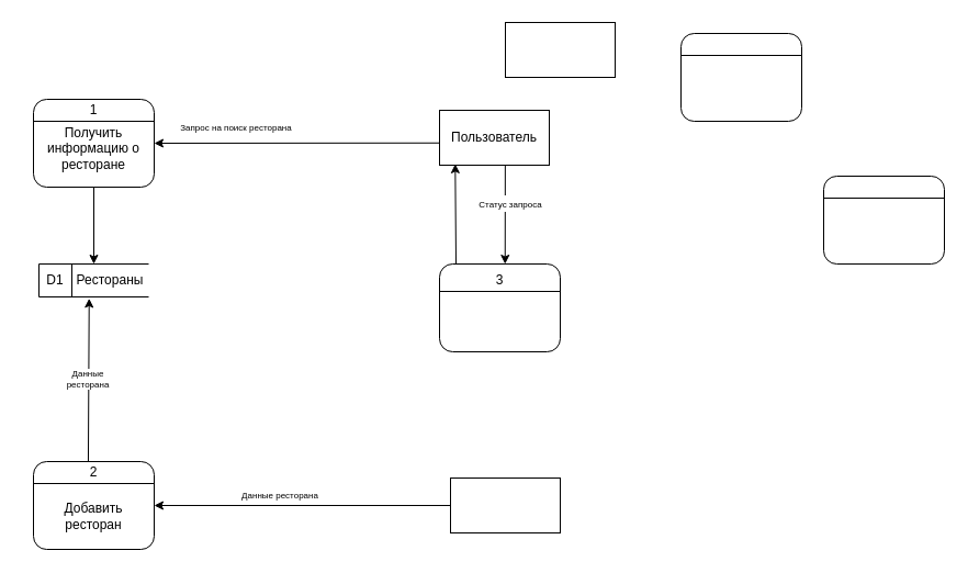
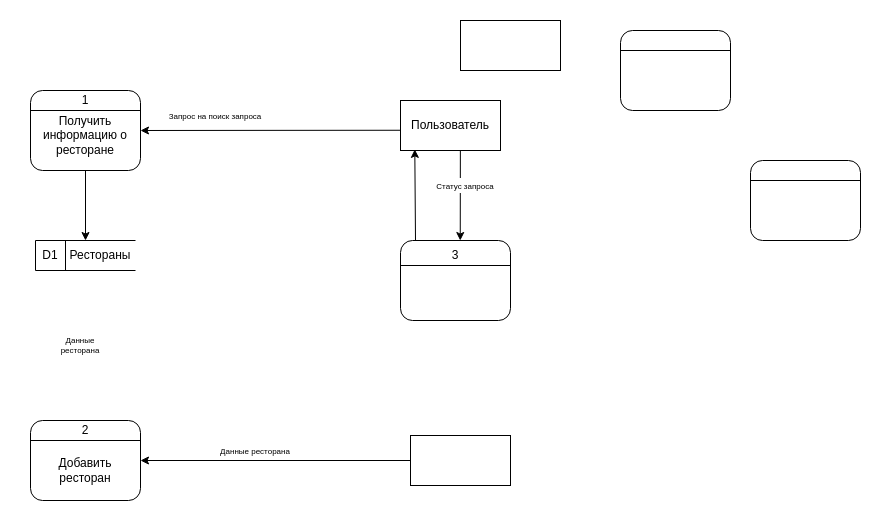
  <mxCell id="0" />
  <mxCell id="1" parent="0" />
  <mxCell id="2" value="" style="html=1;dashed=0;whiteSpace=wrap;" vertex="1" parent="1"><mxGeometry x="400" y="100" width="100" height="50" as="geometry" /></mxCell>
  <mxCell id="3" value="" style="html=1;dashed=0;whiteSpace=wrap;" vertex="1" parent="1"><mxGeometry x="410" y="435" width="100" height="50" as="geometry" /></mxCell>
  <mxCell id="4" value="" style="html=1;dashed=0;whiteSpace=wrap;" vertex="1" parent="1"><mxGeometry x="460" y="20" width="100" height="50" as="geometry" /></mxCell>
  <mxCell id="5" value="Пользователь" style="text;html=1;align=center;verticalAlign=middle;whiteSpace=wrap;rounded=0;" vertex="1" parent="1"><mxGeometry x="410" y="110" width="80" height="30" as="geometry" /></mxCell>
  <mxCell id="6" value="" style="rounded=1;whiteSpace=wrap;html=1;" vertex="1" parent="1"><mxGeometry x="30" y="90" width="110" height="80" as="geometry" /></mxCell>
  <mxCell id="7" value="" style="endArrow=none;html=1;rounded=0;exitX=0;exitY=0.25;exitDx=0;exitDy=0;entryX=1;entryY=0.25;entryDx=0;entryDy=0;" edge="1" parent="1" source="6" target="6"><mxGeometry width="50" height="50" relative="1" as="geometry"><mxPoint x="300" y="310" as="sourcePoint" /><mxPoint x="350" y="260" as="targetPoint" /></mxGeometry></mxCell>
  <mxCell id="8" value="" style="rounded=1;whiteSpace=wrap;html=1;" vertex="1" parent="1"><mxGeometry x="620" y="30" width="110" height="80" as="geometry" /></mxCell>
  <mxCell id="9" value="" style="endArrow=none;html=1;rounded=0;exitX=0;exitY=0.25;exitDx=0;exitDy=0;entryX=1;entryY=0.25;entryDx=0;entryDy=0;" edge="1" parent="1" source="8" target="8"><mxGeometry width="50" height="50" relative="1" as="geometry"><mxPoint x="890" y="250" as="sourcePoint" /><mxPoint x="940" y="200" as="targetPoint" /></mxGeometry></mxCell>
  <mxCell id="10" value="" style="rounded=1;whiteSpace=wrap;html=1;" vertex="1" parent="1"><mxGeometry x="30" y="420" width="110" height="80" as="geometry" /></mxCell>
  <mxCell id="11" value="" style="endArrow=none;html=1;rounded=0;exitX=0;exitY=0.25;exitDx=0;exitDy=0;entryX=1;entryY=0.25;entryDx=0;entryDy=0;" edge="1" parent="1" source="10" target="10"><mxGeometry width="50" height="50" relative="1" as="geometry"><mxPoint x="-290" y="690" as="sourcePoint" /><mxPoint x="-240" y="640" as="targetPoint" /></mxGeometry></mxCell>
  <mxCell id="12" value="" style="rounded=1;whiteSpace=wrap;html=1;" vertex="1" parent="1"><mxGeometry x="400" y="240" width="110" height="80" as="geometry" /></mxCell>
  <mxCell id="13" value="" style="endArrow=none;html=1;rounded=0;exitX=0;exitY=0.25;exitDx=0;exitDy=0;entryX=1;entryY=0.25;entryDx=0;entryDy=0;" edge="1" parent="1"><mxGeometry width="50" height="50" relative="1" as="geometry"><mxPoint x="400" y="265" as="sourcePoint" /><mxPoint x="510" y="265" as="targetPoint" /></mxGeometry></mxCell>
  <mxCell id="14" value="" style="rounded=1;whiteSpace=wrap;html=1;" vertex="1" parent="1"><mxGeometry x="750" y="160" width="110" height="80" as="geometry" /></mxCell>
  <mxCell id="15" value="" style="endArrow=none;html=1;rounded=0;exitX=0;exitY=0.25;exitDx=0;exitDy=0;entryX=1;entryY=0.25;entryDx=0;entryDy=0;" edge="1" parent="1" source="14" target="14"><mxGeometry width="50" height="50" relative="1" as="geometry"><mxPoint x="1110" y="170" as="sourcePoint" /><mxPoint x="1160" y="120" as="targetPoint" /></mxGeometry></mxCell>
  <mxCell id="16" value="Получить информацию о ресторане" style="text;html=1;align=center;verticalAlign=middle;whiteSpace=wrap;rounded=0;" vertex="1" parent="1"><mxGeometry x="40" y="120" width="90" height="30" as="geometry" /></mxCell>
  <mxCell id="17" value="1" style="text;html=1;align=center;verticalAlign=middle;whiteSpace=wrap;rounded=0;" vertex="1" parent="1"><mxGeometry x="40" y="90" width="90" height="20" as="geometry" /></mxCell>
  <mxCell id="18" value="" style="endArrow=classic;html=1;rounded=0;exitX=-0.003;exitY=0.595;exitDx=0;exitDy=0;entryX=1;entryY=0.5;entryDx=0;entryDy=0;exitPerimeter=0;" edge="1" parent="1" source="2" target="6"><mxGeometry width="50" height="50" relative="1" as="geometry"><mxPoint x="500" y="170" as="sourcePoint" /><mxPoint x="550" y="120" as="targetPoint" /></mxGeometry></mxCell>
- <mxCell id="19" value="&lt;font style=&quot;font-size: 8px;&quot;&gt;Запрос на поиск ресторана&lt;/font&gt;" style="text;html=1;align=center;verticalAlign=middle;whiteSpace=wrap;rounded=0;" vertex="1" parent="1"><mxGeometry x="160" y="100" width="110" height="30" as="geometry" /></mxCell>
+ <mxCell id="19" value="&lt;font style=&quot;font-size: 8px;&quot;&gt;Запрос на поиск запроса&lt;/font&gt;" style="text;html=1;align=center;verticalAlign=middle;whiteSpace=wrap;rounded=0;" vertex="1" parent="1"><mxGeometry x="160" y="100" width="110" height="30" as="geometry" /></mxCell>
  <mxCell id="20" value="" style="html=1;dashed=0;whiteSpace=wrap;shape=mxgraph.dfd.dataStoreID;align=left;spacingLeft=3;points=[[0,0],[0.5,0],[1,0],[0,0.5],[1,0.5],[0,1],[0.5,1],[1,1]];" vertex="1" parent="1"><mxGeometry x="35" y="240" width="100" height="30" as="geometry" /></mxCell>
  <mxCell id="21" value="D1" style="text;html=1;align=center;verticalAlign=middle;whiteSpace=wrap;rounded=0;" vertex="1" parent="1"><mxGeometry x="20" y="240" width="60" height="30" as="geometry" /></mxCell>
  <mxCell id="22" value="Рестораны" style="text;html=1;align=center;verticalAlign=middle;whiteSpace=wrap;rounded=0;" vertex="1" parent="1"><mxGeometry x="70" y="240" width="60" height="30" as="geometry" /></mxCell>
  <mxCell id="23" value="" style="endArrow=classic;html=1;rounded=0;exitX=0.5;exitY=1;exitDx=0;exitDy=0;entryX=0.25;entryY=0;entryDx=0;entryDy=0;" edge="1" parent="1" source="6" target="22"><mxGeometry width="50" height="50" relative="1" as="geometry"><mxPoint x="290" y="250" as="sourcePoint" /><mxPoint x="340" y="200" as="targetPoint" /></mxGeometry></mxCell>
  <mxCell id="24" value="Добавить ресторан" style="text;html=1;align=center;verticalAlign=middle;whiteSpace=wrap;rounded=0;" vertex="1" parent="1"><mxGeometry x="40" y="450" width="90" height="40" as="geometry" /></mxCell>
  <mxCell id="25" value="2" style="text;html=1;align=center;verticalAlign=middle;whiteSpace=wrap;rounded=0;" vertex="1" parent="1"><mxGeometry x="40" y="420" width="90" height="20" as="geometry" /></mxCell>
- <mxCell id="26" value="" style="endArrow=classic;html=1;rounded=0;exitX=0.444;exitY=0;exitDx=0;exitDy=0;exitPerimeter=0;entryX=0.179;entryY=1.047;entryDx=0;entryDy=0;entryPerimeter=0;" edge="1" parent="1" source="25" target="22"><mxGeometry width="50" height="50" relative="1" as="geometry"><mxPoint x="300" y="310" as="sourcePoint" /><mxPoint x="350" y="260" as="targetPoint" /></mxGeometry></mxCell>
  <mxCell id="27" value="Данные ресторана" style="text;html=1;align=center;verticalAlign=middle;whiteSpace=wrap;rounded=0;fontSize=8;labelBackgroundColor=default;" vertex="1" parent="1"><mxGeometry x="50" y="330" width="60" height="30" as="geometry" /></mxCell>
  <mxCell id="28" value="" style="endArrow=classic;html=1;rounded=0;exitX=0;exitY=0.5;exitDx=0;exitDy=0;entryX=1;entryY=0.5;entryDx=0;entryDy=0;" edge="1" parent="1" source="3" target="10"><mxGeometry width="50" height="50" relative="1" as="geometry"><mxPoint x="340" y="290" as="sourcePoint" /><mxPoint x="390" y="240" as="targetPoint" /></mxGeometry></mxCell>
  <mxCell id="29" value="&lt;span style=&quot;font-size: 8px;&quot;&gt;Данные ресторана&lt;/span&gt;" style="text;html=1;align=center;verticalAlign=middle;whiteSpace=wrap;rounded=0;" vertex="1" parent="1"><mxGeometry x="190" y="435" width="130" height="30" as="geometry" /></mxCell>
  <mxCell id="30" value="3" style="text;html=1;align=center;verticalAlign=middle;whiteSpace=wrap;rounded=0;" vertex="1" parent="1"><mxGeometry x="415" y="240" width="80" height="30" as="geometry" /></mxCell>
  <mxCell id="31" value="" style="endArrow=classic;html=1;rounded=0;exitX=0;exitY=0;exitDx=0;exitDy=0;entryX=0.143;entryY=0.978;entryDx=0;entryDy=0;entryPerimeter=0;" edge="1" parent="1" source="30" target="2"><mxGeometry width="50" height="50" relative="1" as="geometry"><mxPoint x="430" y="300" as="sourcePoint" /><mxPoint x="480" y="250" as="targetPoint" /></mxGeometry></mxCell>
  <mxCell id="32" value="" style="endArrow=classic;html=1;rounded=0;exitX=0.3;exitY=1;exitDx=0;exitDy=0;exitPerimeter=0;entryX=0.186;entryY=0;entryDx=0;entryDy=0;entryPerimeter=0;" edge="1" parent="1"><mxGeometry width="50" height="50" relative="1" as="geometry"><mxPoint x="459.86" y="150" as="sourcePoint" /><mxPoint x="459.74" y="240" as="targetPoint" /></mxGeometry></mxCell>
  <mxCell id="33" value="&lt;font style=&quot;font-size: 8px;&quot;&gt;Статус запроса&lt;/font&gt;" style="text;html=1;align=center;verticalAlign=middle;whiteSpace=wrap;rounded=0;labelBackgroundColor=default;" vertex="1" parent="1"><mxGeometry x="435" y="170" width="60" height="30" as="geometry" /></mxCell>
